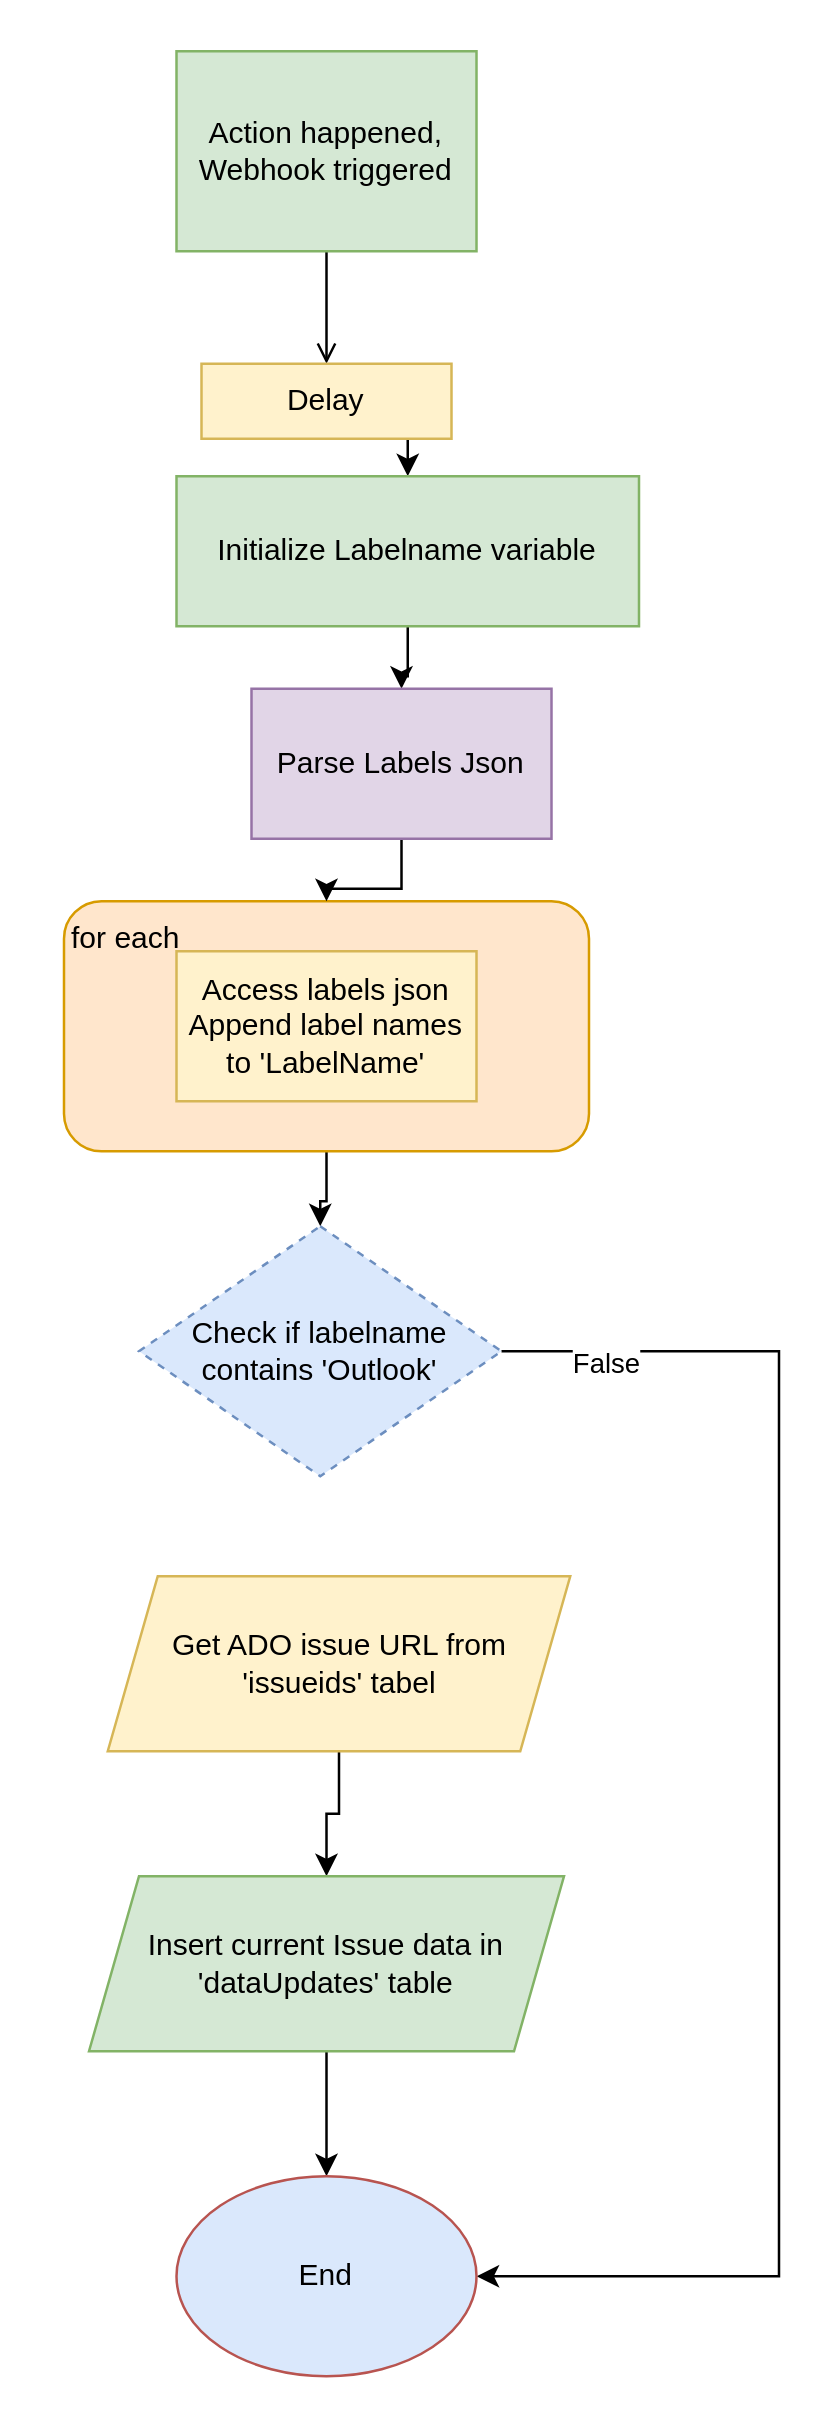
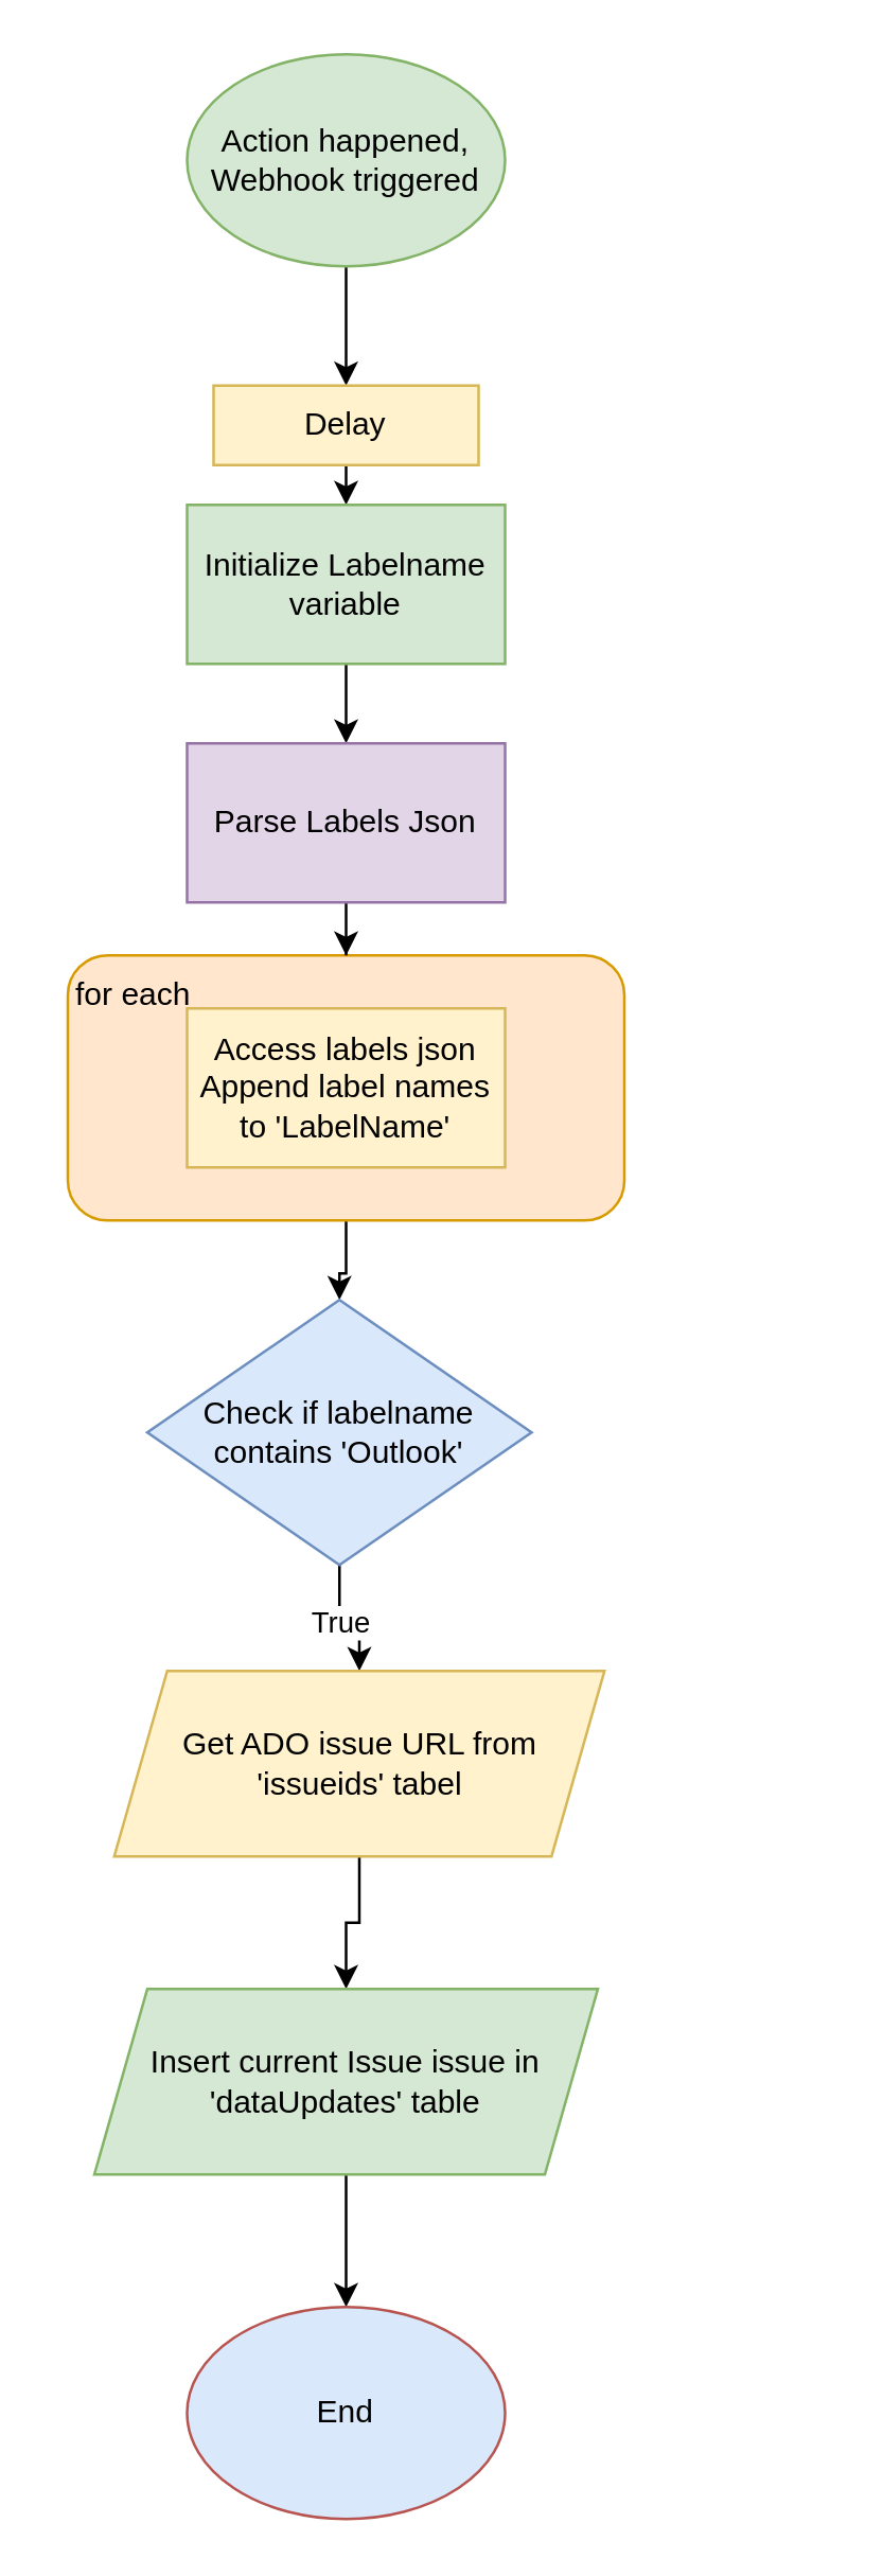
  <mxCell id="0" />
  <mxCell id="1" parent="0" />
  <mxCell id="2" value="" style="edgeStyle=orthogonalEdgeStyle;rounded=0;orthogonalLoop=1;jettySize=auto;html=1;" edge="1" parent="1" source="3" target="18"><mxGeometry relative="1" as="geometry" /></mxCell>
  <mxCell id="3" value="" style="rounded=1;whiteSpace=wrap;html=1;fillColor=#ffe6cc;strokeColor=#d79b00;" vertex="1" parent="1"><mxGeometry x="25" y="360" width="210" height="100" as="geometry" /></mxCell>
- <mxCell id="4" value="" style="edgeStyle=orthogonalEdgeStyle;rounded=0;orthogonalLoop=1;jettySize=auto;html=1;endArrow=open;" edge="1" parent="1" source="5" target="7"><mxGeometry relative="1" as="geometry" /></mxCell>
- <mxCell id="5" value="Action happened,&lt;br&gt;Webhook triggered" style="whiteSpace=wrap;html=1;fillColor=#d5e8d4;strokeColor=#82b366;rounded=0;" vertex="1" parent="1"><mxGeometry x="70" y="20" width="120" height="80" as="geometry" /></mxCell>
+ <mxCell id="4" value="" style="edgeStyle=orthogonalEdgeStyle;rounded=0;orthogonalLoop=1;jettySize=auto;html=1;" edge="1" parent="1" source="5" target="7"><mxGeometry relative="1" as="geometry" /></mxCell>
+ <mxCell id="5" value="Action happened,&lt;br&gt;Webhook triggered" style="ellipse;whiteSpace=wrap;html=1;fillColor=#d5e8d4;strokeColor=#82b366;" vertex="1" parent="1"><mxGeometry x="70" y="20" width="120" height="80" as="geometry" /></mxCell>
  <mxCell id="6" style="edgeStyle=orthogonalEdgeStyle;rounded=0;orthogonalLoop=1;jettySize=auto;html=1;exitX=0.5;exitY=1;exitDx=0;exitDy=0;entryX=0.5;entryY=0;entryDx=0;entryDy=0;" edge="1" parent="1" source="7" target="9"><mxGeometry relative="1" as="geometry" /></mxCell>
  <mxCell id="7" value="Delay" style="rounded=0;whiteSpace=wrap;html=1;fillColor=#fff2cc;strokeColor=#d6b656;" vertex="1" parent="1"><mxGeometry x="80" y="145" width="100" height="30" as="geometry" /></mxCell>
  <mxCell id="8" value="" style="edgeStyle=orthogonalEdgeStyle;rounded=0;orthogonalLoop=1;jettySize=auto;html=1;" edge="1" parent="1" source="9" target="11"><mxGeometry relative="1" as="geometry" /></mxCell>
- <mxCell id="9" value="Initialize Labelname variable" style="rounded=0;whiteSpace=wrap;html=1;fillColor=#d5e8d4;strokeColor=#82b366;" vertex="1" parent="1"><mxGeometry x="70" y="190" width="185" height="60" as="geometry" /></mxCell>
+ <mxCell id="9" value="Initialize Labelname variable" style="rounded=0;whiteSpace=wrap;html=1;fillColor=#d5e8d4;strokeColor=#82b366;" vertex="1" parent="1"><mxGeometry x="70" y="190" width="120" height="60" as="geometry" /></mxCell>
  <mxCell id="10" style="edgeStyle=orthogonalEdgeStyle;rounded=0;orthogonalLoop=1;jettySize=auto;html=1;exitX=0.5;exitY=1;exitDx=0;exitDy=0;" edge="1" parent="1" source="11" target="3"><mxGeometry relative="1" as="geometry" /></mxCell>
- <mxCell id="11" value="Parse Labels Json" style="rounded=0;whiteSpace=wrap;html=1;fillColor=#e1d5e7;strokeColor=#9673a6;" vertex="1" parent="1"><mxGeometry x="100" y="275" width="120" height="60" as="geometry" /></mxCell>
+ <mxCell id="11" value="Parse Labels Json" style="rounded=0;whiteSpace=wrap;html=1;fillColor=#e1d5e7;strokeColor=#9673a6;" vertex="1" parent="1"><mxGeometry x="70" y="280" width="120" height="60" as="geometry" /></mxCell>
  <mxCell id="12" value="Access labels json&lt;br&gt;Append label names to 'LabelName'" style="rounded=0;whiteSpace=wrap;html=1;fillColor=#fff2cc;strokeColor=#d6b656;" vertex="1" parent="1"><mxGeometry x="70" y="380" width="120" height="60" as="geometry" /></mxCell>
  <mxCell id="13" value="for each" style="text;html=1;strokeColor=none;fillColor=none;align=center;verticalAlign=middle;whiteSpace=wrap;rounded=0;" vertex="1" parent="1"><mxGeometry x="20" y="360" width="60" height="30" as="geometry" /></mxCell>
- <mxCell id="16" style="edgeStyle=orthogonalEdgeStyle;rounded=0;orthogonalLoop=1;jettySize=auto;html=1;exitX=1;exitY=0.5;exitDx=0;exitDy=0;entryX=1;entryY=0.5;entryDx=0;entryDy=0;" edge="1" parent="1" source="18" target="23"><mxGeometry relative="1" as="geometry"><mxPoint x="310" y="900" as="targetPoint" /><Array as="points"><mxPoint x="311" y="540" /><mxPoint x="311" y="910" /></Array></mxGeometry></mxCell>
- <mxCell id="17" value="False" style="edgeLabel;html=1;align=center;verticalAlign=middle;resizable=0;points=[];" vertex="1" connectable="0" parent="16"><mxGeometry x="-0.863" y="-4" relative="1" as="geometry"><mxPoint as="offset" /></mxGeometry></mxCell>
- <mxCell id="18" value="Check if labelname contains 'Outlook'" style="rhombus;whiteSpace=wrap;html=1;fillColor=#dae8fc;strokeColor=#6c8ebf;dashed=1;" vertex="1" parent="1"><mxGeometry x="55" y="490" width="145" height="100" as="geometry" /></mxCell>
+ <mxCell id="14" value="" style="edgeStyle=orthogonalEdgeStyle;rounded=0;orthogonalLoop=1;jettySize=auto;html=1;" edge="1" parent="1" source="18" target="20"><mxGeometry relative="1" as="geometry" /></mxCell>
+ <mxCell id="15" value="True" style="edgeLabel;html=1;align=center;verticalAlign=middle;resizable=0;points=[];" vertex="1" connectable="0" parent="14"><mxGeometry x="-0.173" y="-1" relative="1" as="geometry"><mxPoint as="offset" /></mxGeometry></mxCell>
+ <mxCell id="18" value="Check if labelname contains 'Outlook'" style="rhombus;whiteSpace=wrap;html=1;fillColor=#dae8fc;strokeColor=#6c8ebf;" vertex="1" parent="1"><mxGeometry x="55" y="490" width="145" height="100" as="geometry" /></mxCell>
  <mxCell id="19" value="" style="edgeStyle=orthogonalEdgeStyle;rounded=0;orthogonalLoop=1;jettySize=auto;html=1;" edge="1" parent="1" source="20" target="22"><mxGeometry relative="1" as="geometry" /></mxCell>
  <mxCell id="20" value="Get ADO issue URL from 'issueids' tabel" style="shape=parallelogram;perimeter=parallelogramPerimeter;whiteSpace=wrap;html=1;fixedSize=1;fillColor=#fff2cc;strokeColor=#d6b656;" vertex="1" parent="1"><mxGeometry x="42.5" y="630" width="185" height="70" as="geometry" /></mxCell>
  <mxCell id="21" value="" style="edgeStyle=orthogonalEdgeStyle;rounded=0;orthogonalLoop=1;jettySize=auto;html=1;" edge="1" parent="1" source="22" target="23"><mxGeometry relative="1" as="geometry" /></mxCell>
- <mxCell id="22" value="Insert current Issue data in 'dataUpdates' table" style="shape=parallelogram;perimeter=parallelogramPerimeter;whiteSpace=wrap;html=1;fixedSize=1;fillColor=#d5e8d4;strokeColor=#82b366;" vertex="1" parent="1"><mxGeometry x="35" y="750" width="190" height="70" as="geometry" /></mxCell>
+ <mxCell id="22" value="Insert current Issue issue in 'dataUpdates' table" style="shape=parallelogram;perimeter=parallelogramPerimeter;whiteSpace=wrap;html=1;fixedSize=1;fillColor=#d5e8d4;strokeColor=#82b366;" vertex="1" parent="1"><mxGeometry x="35" y="750" width="190" height="70" as="geometry" /></mxCell>
  <mxCell id="23" value="End" style="ellipse;whiteSpace=wrap;html=1;fillColor=#dae8fc;strokeColor=#b85450;" vertex="1" parent="1"><mxGeometry x="70" y="870" width="120" height="80" as="geometry" /></mxCell>
